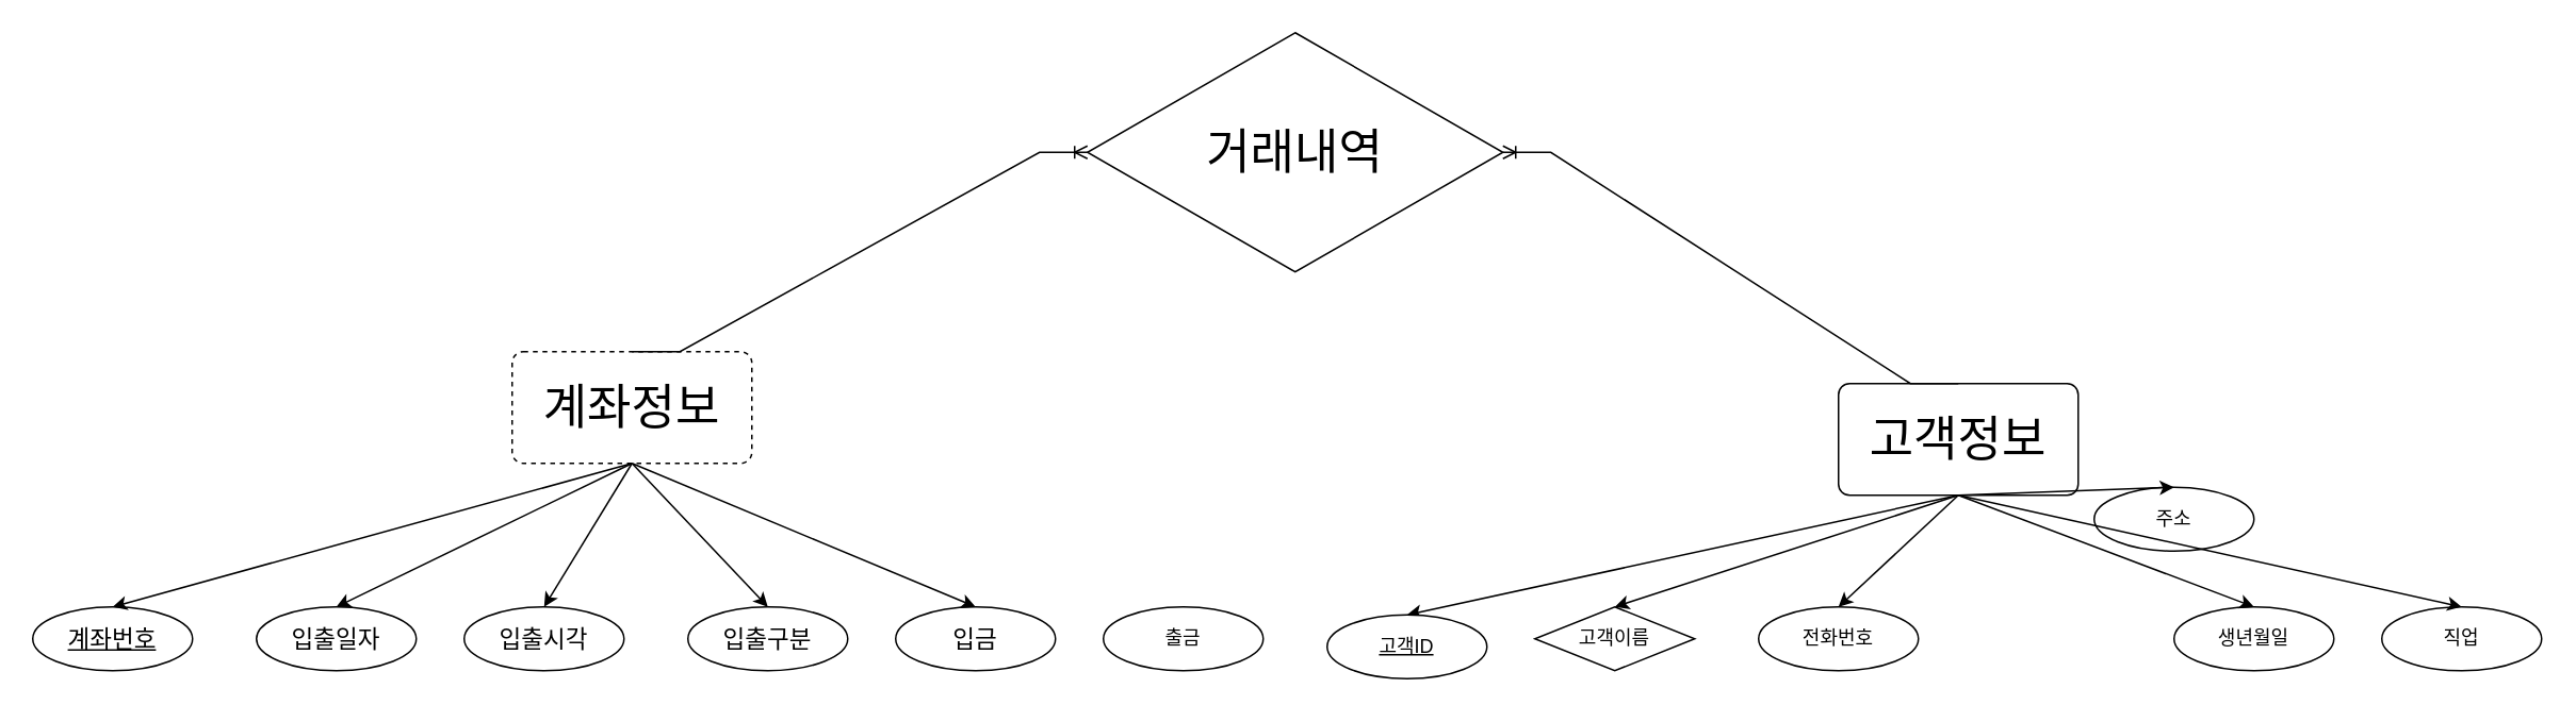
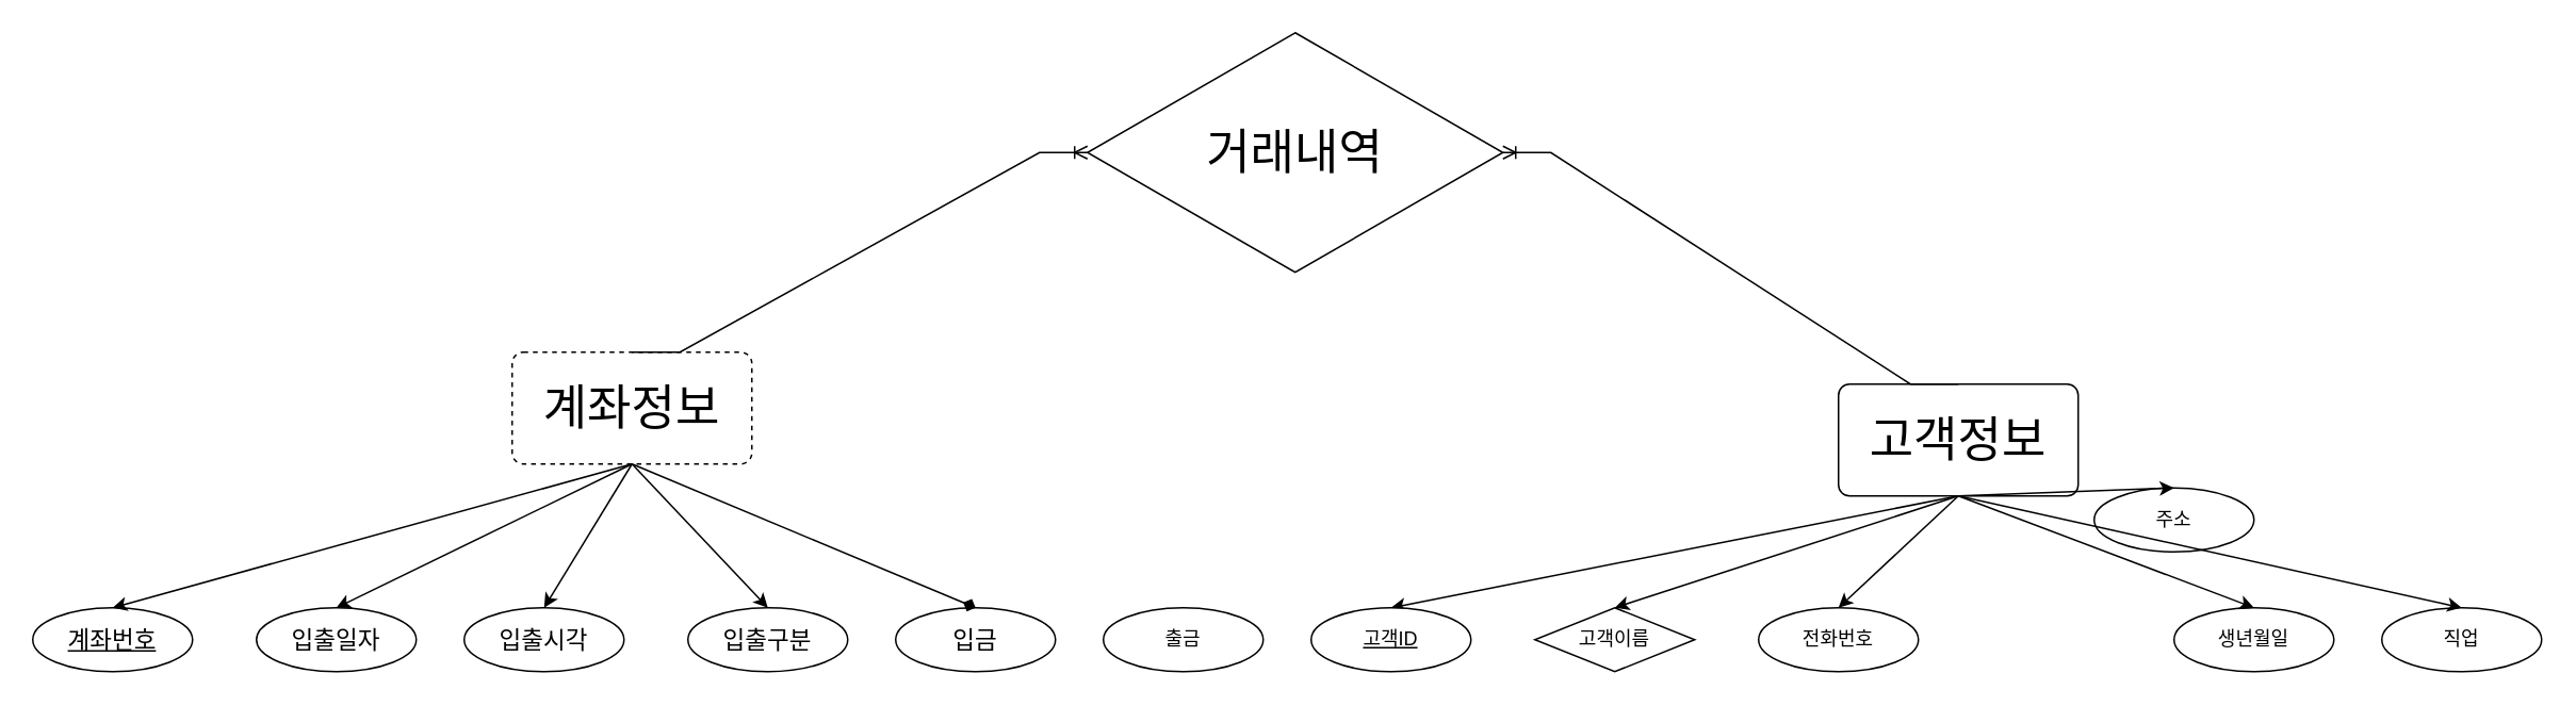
  <mxCell id="0" />
  <mxCell id="1" parent="0" />
  <mxCell id="2" value="" style="rounded=0;orthogonalLoop=1;jettySize=auto;html=1;entryX=0.5;entryY=0;entryDx=0;entryDy=0;exitX=0.5;exitY=1;exitDx=0;exitDy=0;" edge="1" parent="1" source="3" target="4"><mxGeometry relative="1" as="geometry"><mxPoint x="960" y="240" as="targetPoint" /></mxGeometry></mxCell>
  <mxCell id="3" value="&lt;font style=&quot;font-size: 30px;&quot;&gt;고객정보&lt;/font&gt;" style="rounded=1;arcSize=10;whiteSpace=wrap;html=1;align=center;" vertex="1" parent="1"><mxGeometry x="1150" y="240" width="150" height="70" as="geometry" /></mxCell>
- <mxCell id="4" value="고객ID" style="ellipse;whiteSpace=wrap;html=1;align=center;fontStyle=4;" vertex="1" parent="1"><mxGeometry x="830" y="385" width="100" height="40" as="geometry" /></mxCell>
+ <mxCell id="4" value="고객ID" style="ellipse;whiteSpace=wrap;html=1;align=center;fontStyle=4;" vertex="1" parent="1"><mxGeometry x="820" y="380" width="100" height="40" as="geometry" /></mxCell>
  <mxCell id="5" value="고객이름" style="rhombus;whiteSpace=wrap;html=1;align=center;" vertex="1" parent="1"><mxGeometry x="960" y="380" width="100" height="40" as="geometry" /></mxCell>
  <mxCell id="6" value="전화번호" style="ellipse;whiteSpace=wrap;html=1;align=center;" vertex="1" parent="1"><mxGeometry x="1100" y="380" width="100" height="40" as="geometry" /></mxCell>
  <mxCell id="7" value="주소" style="ellipse;whiteSpace=wrap;html=1;align=center;" vertex="1" parent="1"><mxGeometry x="1310" y="305" width="100" height="40" as="geometry" /></mxCell>
  <mxCell id="8" value="생년월일" style="ellipse;whiteSpace=wrap;html=1;align=center;" vertex="1" parent="1"><mxGeometry x="1360" y="380" width="100" height="40" as="geometry" /></mxCell>
  <mxCell id="9" value="직업" style="ellipse;whiteSpace=wrap;html=1;align=center;" vertex="1" parent="1"><mxGeometry x="1490" y="380" width="100" height="40" as="geometry" /></mxCell>
  <mxCell id="10" value="" style="rounded=0;orthogonalLoop=1;jettySize=auto;html=1;entryX=0.5;entryY=0;entryDx=0;entryDy=0;exitX=0.5;exitY=1;exitDx=0;exitDy=0;" edge="1" parent="1" source="3" target="6"><mxGeometry relative="1" as="geometry"><mxPoint x="1168" y="240" as="sourcePoint" /><mxPoint x="880" y="390" as="targetPoint" /></mxGeometry></mxCell>
  <mxCell id="11" value="" style="rounded=0;orthogonalLoop=1;jettySize=auto;html=1;entryX=0.5;entryY=0;entryDx=0;entryDy=0;exitX=0.5;exitY=1;exitDx=0;exitDy=0;" edge="1" parent="1" source="3" target="7"><mxGeometry relative="1" as="geometry"><mxPoint x="1708" y="160" as="sourcePoint" /><mxPoint x="1420" y="310" as="targetPoint" /></mxGeometry></mxCell>
  <mxCell id="12" value="" style="rounded=0;orthogonalLoop=1;jettySize=auto;html=1;entryX=0.5;entryY=0;entryDx=0;entryDy=0;exitX=0.5;exitY=1;exitDx=0;exitDy=0;" edge="1" parent="1" source="3" target="8"><mxGeometry relative="1" as="geometry"><mxPoint x="1558" y="100" as="sourcePoint" /><mxPoint x="1270" y="250" as="targetPoint" /></mxGeometry></mxCell>
  <mxCell id="13" value="" style="rounded=0;orthogonalLoop=1;jettySize=auto;html=1;entryX=0.5;entryY=0;entryDx=0;entryDy=0;exitX=0.5;exitY=1;exitDx=0;exitDy=0;" edge="1" parent="1" source="3" target="9"><mxGeometry relative="1" as="geometry"><mxPoint x="1618" y="90" as="sourcePoint" /><mxPoint x="1330" y="240" as="targetPoint" /></mxGeometry></mxCell>
  <mxCell id="14" value="" style="rounded=0;orthogonalLoop=1;jettySize=auto;html=1;entryX=0.5;entryY=0;entryDx=0;entryDy=0;exitX=0.5;exitY=1;exitDx=0;exitDy=0;" edge="1" parent="1" source="3" target="5"><mxGeometry relative="1" as="geometry"><mxPoint x="1065" y="160" as="sourcePoint" /><mxPoint x="990" y="310" as="targetPoint" /></mxGeometry></mxCell>
  <mxCell id="15" value="&lt;font style=&quot;font-size: 30px;&quot;&gt;계좌정보&lt;/font&gt;" style="rounded=1;arcSize=10;whiteSpace=wrap;html=1;align=center;dashed=1;" vertex="1" parent="1"><mxGeometry x="320" y="220" width="150" height="70" as="geometry" /></mxCell>
  <mxCell id="16" value="&lt;font style=&quot;font-size: 15px;&quot;&gt;계좌번호&lt;/font&gt;" style="ellipse;whiteSpace=wrap;html=1;align=center;fontStyle=4;" vertex="1" parent="1"><mxGeometry x="20" y="380" width="100" height="40" as="geometry" /></mxCell>
  <mxCell id="17" value="&lt;font style=&quot;font-size: 15px;&quot;&gt;입출일자&lt;/font&gt;" style="ellipse;whiteSpace=wrap;html=1;align=center;" vertex="1" parent="1"><mxGeometry x="160" y="380" width="100" height="40" as="geometry" /></mxCell>
  <mxCell id="18" value="&lt;font style=&quot;font-size: 15px;&quot;&gt;입출시각&lt;/font&gt;" style="ellipse;whiteSpace=wrap;html=1;align=center;" vertex="1" parent="1"><mxGeometry x="290" y="380" width="100" height="40" as="geometry" /></mxCell>
  <mxCell id="19" value="&lt;font style=&quot;font-size: 15px;&quot;&gt;입출구분&lt;/font&gt;" style="ellipse;whiteSpace=wrap;html=1;align=center;" vertex="1" parent="1"><mxGeometry x="430" y="380" width="100" height="40" as="geometry" /></mxCell>
  <mxCell id="20" value="&lt;font style=&quot;font-size: 15px;&quot;&gt;입금&lt;/font&gt;" style="ellipse;whiteSpace=wrap;html=1;align=center;" vertex="1" parent="1"><mxGeometry x="560" y="380" width="100" height="40" as="geometry" /></mxCell>
  <mxCell id="21" value="출금" style="ellipse;whiteSpace=wrap;html=1;align=center;" vertex="1" parent="1"><mxGeometry x="690" y="380" width="100" height="40" as="geometry" /></mxCell>
  <mxCell id="22" value="" style="rounded=0;orthogonalLoop=1;jettySize=auto;html=1;entryX=0.5;entryY=0;entryDx=0;entryDy=0;exitX=0.5;exitY=1;exitDx=0;exitDy=0;" edge="1" parent="1" source="15" target="16"><mxGeometry relative="1" as="geometry"><mxPoint x="405" y="-250" as="sourcePoint" /><mxPoint x="60" y="-140" as="targetPoint" /></mxGeometry></mxCell>
  <mxCell id="23" value="" style="rounded=0;orthogonalLoop=1;jettySize=auto;html=1;entryX=0.5;entryY=0;entryDx=0;entryDy=0;exitX=0.5;exitY=1;exitDx=0;exitDy=0;" edge="1" parent="1" source="15" target="17"><mxGeometry relative="1" as="geometry"><mxPoint x="365" y="30" as="sourcePoint" /><mxPoint x="20" y="140" as="targetPoint" /></mxGeometry></mxCell>
  <mxCell id="24" value="" style="rounded=0;orthogonalLoop=1;jettySize=auto;html=1;entryX=0.5;entryY=0;entryDx=0;entryDy=0;exitX=0.5;exitY=1;exitDx=0;exitDy=0;" edge="1" parent="1" source="15" target="18"><mxGeometry relative="1" as="geometry"><mxPoint x="485" y="-100" as="sourcePoint" /><mxPoint x="140" y="10" as="targetPoint" /></mxGeometry></mxCell>
  <mxCell id="25" value="" style="rounded=0;orthogonalLoop=1;jettySize=auto;html=1;entryX=0.5;entryY=0;entryDx=0;entryDy=0;exitX=0.5;exitY=1;exitDx=0;exitDy=0;" edge="1" parent="1" source="15" target="19"><mxGeometry relative="1" as="geometry"><mxPoint x="575" y="-140" as="sourcePoint" /><mxPoint x="230" y="-30" as="targetPoint" /></mxGeometry></mxCell>
- <mxCell id="26" value="" style="rounded=0;orthogonalLoop=1;jettySize=auto;html=1;entryX=0.5;entryY=0;entryDx=0;entryDy=0;exitX=0.5;exitY=1;exitDx=0;exitDy=0;" edge="1" parent="1" source="15" target="20"><mxGeometry relative="1" as="geometry"><mxPoint x="585" y="-130" as="sourcePoint" /><mxPoint x="240" y="-20" as="targetPoint" /></mxGeometry></mxCell>
+ <mxCell id="26" value="" style="rounded=0;orthogonalLoop=1;jettySize=auto;html=1;entryX=0.5;entryY=0;entryDx=0;entryDy=0;exitX=0.5;exitY=1;exitDx=0;exitDy=0;endArrow=diamond;" edge="1" parent="1" source="15" target="20"><mxGeometry relative="1" as="geometry"><mxPoint x="585" y="-130" as="sourcePoint" /><mxPoint x="240" y="-20" as="targetPoint" /></mxGeometry></mxCell>
  <mxCell id="27" value="&lt;font style=&quot;font-size: 30px;&quot;&gt;거래내역&lt;/font&gt;" style="shape=rhombus;perimeter=rhombusPerimeter;whiteSpace=wrap;html=1;align=center;" vertex="1" parent="1"><mxGeometry x="680" y="20" width="260" height="150" as="geometry" /></mxCell>
  <mxCell id="28" value="" style="edgeStyle=entityRelationEdgeStyle;fontSize=12;html=1;endArrow=ERoneToMany;rounded=0;entryX=0;entryY=0.5;entryDx=0;entryDy=0;exitX=0.5;exitY=0;exitDx=0;exitDy=0;" edge="1" parent="1" source="15" target="27"><mxGeometry width="100" height="100" relative="1" as="geometry"><mxPoint x="420" y="240" as="sourcePoint" /><mxPoint x="520" y="140" as="targetPoint" /></mxGeometry></mxCell>
  <mxCell id="29" value="" style="edgeStyle=entityRelationEdgeStyle;fontSize=12;html=1;endArrow=ERoneToMany;rounded=0;entryX=1;entryY=0.5;entryDx=0;entryDy=0;exitX=0.5;exitY=0;exitDx=0;exitDy=0;" edge="1" parent="1" source="3" target="27"><mxGeometry width="100" height="100" relative="1" as="geometry"><mxPoint x="530" y="250" as="sourcePoint" /><mxPoint x="630" y="150" as="targetPoint" /></mxGeometry></mxCell>
